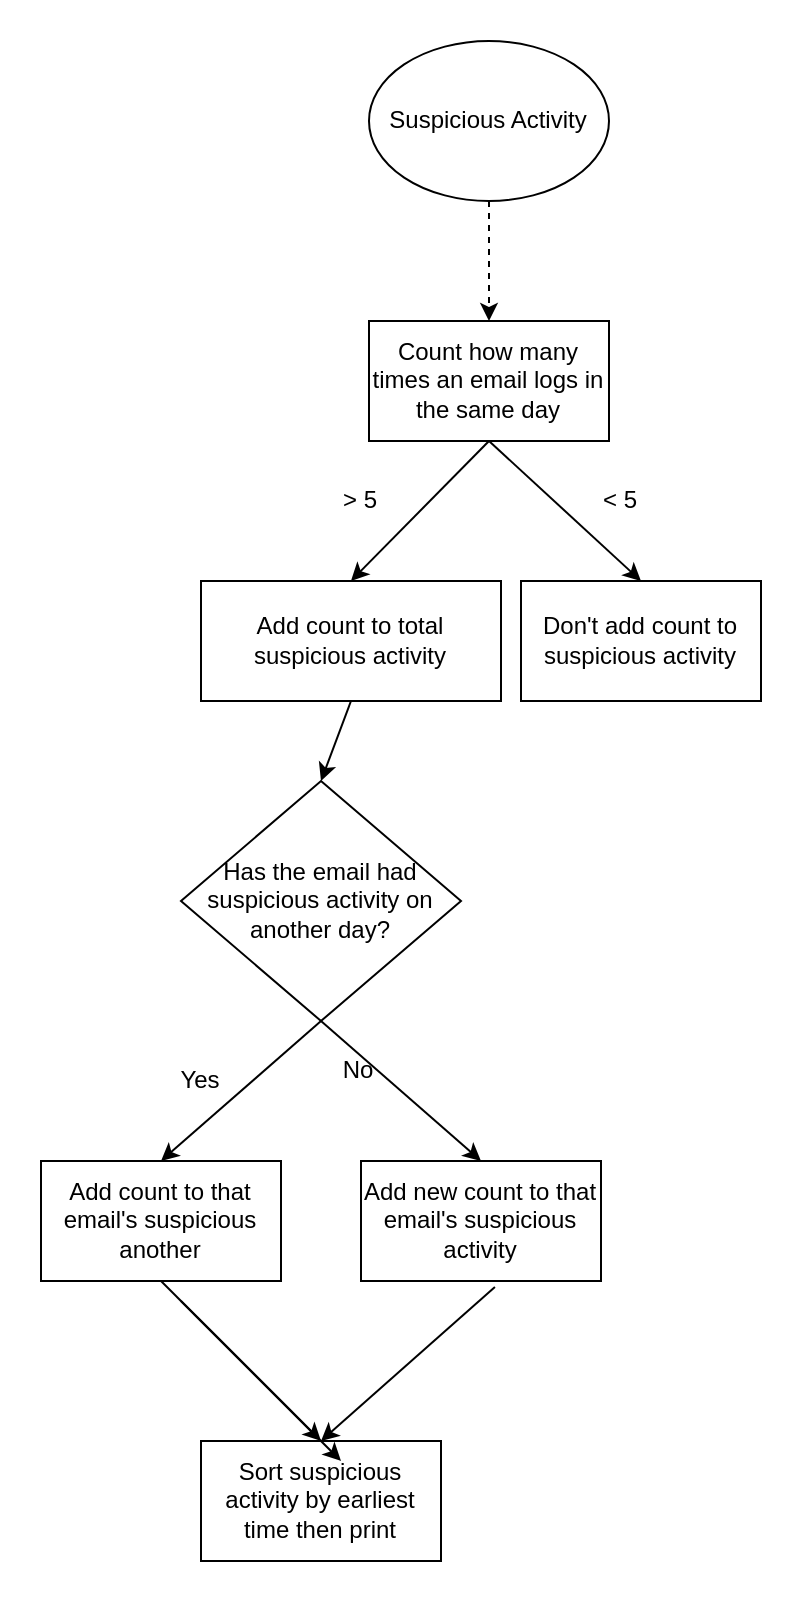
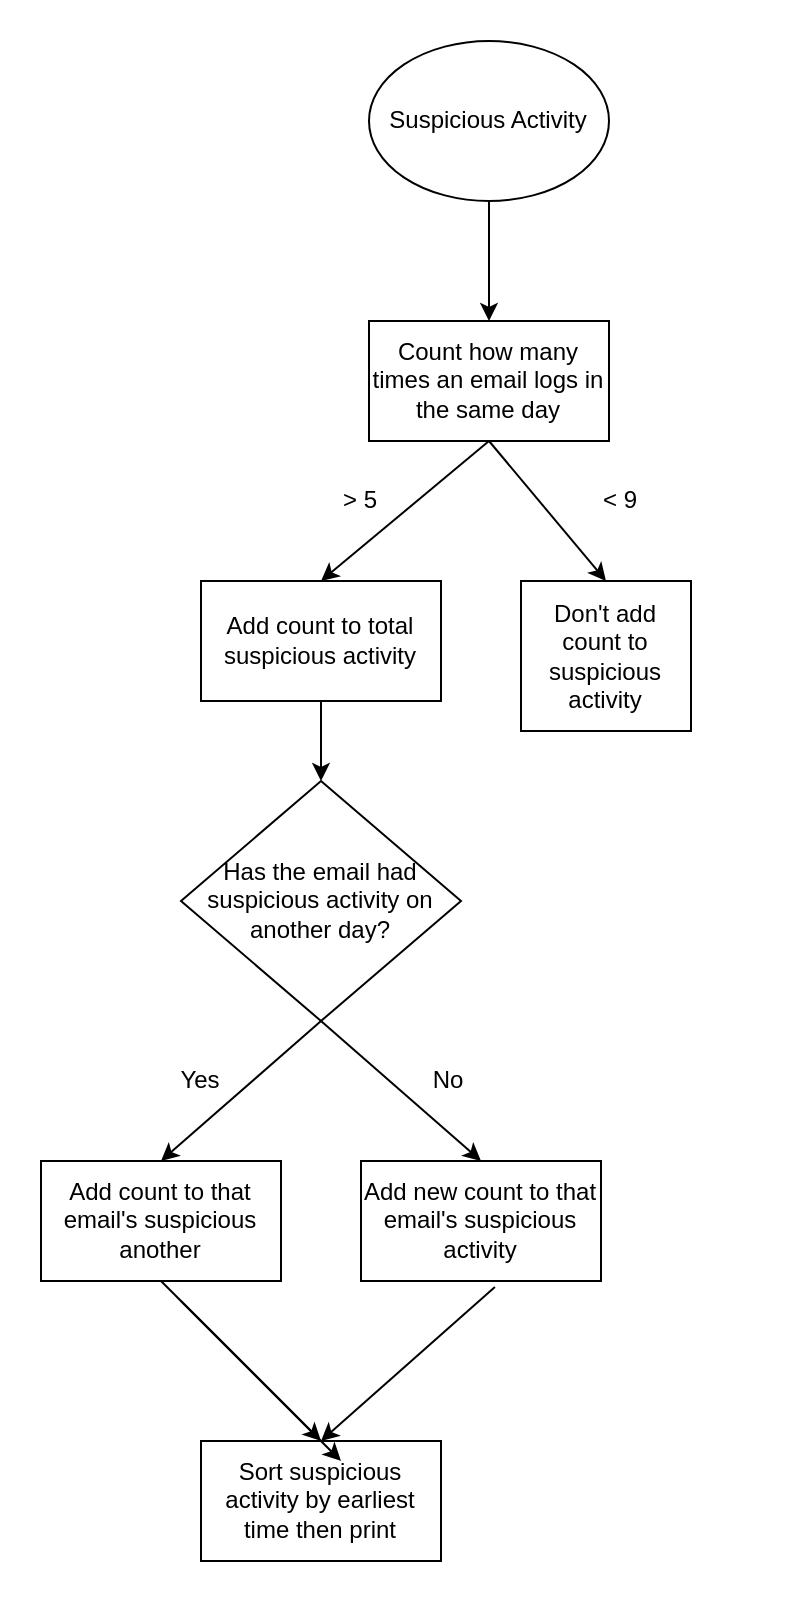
  <mxCell id="0" />
  <mxCell id="1" parent="0" />
  <mxCell id="2" value="Suspicious Activity" style="ellipse;whiteSpace=wrap;html=1;" vertex="1" parent="1"><mxGeometry x="184" y="20" width="120" height="80" as="geometry" /></mxCell>
  <mxCell id="3" value="Count how many times an email logs in the same day" style="rounded=0;whiteSpace=wrap;html=1;" vertex="1" parent="1"><mxGeometry x="184" y="160" width="120" height="60" as="geometry" /></mxCell>
- <mxCell id="4" value="" style="endArrow=classic;html=1;exitX=0.5;exitY=1;exitDx=0;exitDy=0;entryX=0.5;entryY=0;entryDx=0;entryDy=0;dashed=1;" edge="1" parent="1" source="2" target="3"><mxGeometry width="50" height="50" relative="1" as="geometry"><mxPoint x="220" y="410" as="sourcePoint" /><mxPoint x="270" y="360" as="targetPoint" /></mxGeometry></mxCell>
+ <mxCell id="4" value="" style="endArrow=classic;html=1;exitX=0.5;exitY=1;exitDx=0;exitDy=0;entryX=0.5;entryY=0;entryDx=0;entryDy=0;" edge="1" parent="1" source="2" target="3"><mxGeometry width="50" height="50" relative="1" as="geometry"><mxPoint x="220" y="410" as="sourcePoint" /><mxPoint x="270" y="360" as="targetPoint" /></mxGeometry></mxCell>
  <mxCell id="5" value="" style="endArrow=classic;html=1;exitX=0.5;exitY=1;exitDx=0;exitDy=0;entryX=0.5;entryY=0;entryDx=0;entryDy=0;" edge="1" parent="1" source="3" target="6"><mxGeometry width="50" height="50" relative="1" as="geometry"><mxPoint x="220" y="400" as="sourcePoint" /><mxPoint x="244" y="280" as="targetPoint" /></mxGeometry></mxCell>
- <mxCell id="6" value="Add count to total suspicious activity" style="rounded=0;whiteSpace=wrap;html=1;" vertex="1" parent="1"><mxGeometry x="100" y="290" width="150" height="60" as="geometry" /></mxCell>
- <mxCell id="7" value="Don't add count to suspicious activity" style="rounded=0;whiteSpace=wrap;html=1;" vertex="1" parent="1"><mxGeometry x="260" y="290" width="120" height="60" as="geometry" /></mxCell>
+ <mxCell id="6" value="Add count to total suspicious activity" style="rounded=0;whiteSpace=wrap;html=1;" vertex="1" parent="1"><mxGeometry x="100" y="290" width="120" height="60" as="geometry" /></mxCell>
+ <mxCell id="7" value="Don't add count to suspicious activity" style="rounded=0;whiteSpace=wrap;html=1;" vertex="1" parent="1"><mxGeometry x="260" y="290" width="85" height="75" as="geometry" /></mxCell>
  <mxCell id="8" value="" style="endArrow=classic;html=1;exitX=0.5;exitY=1;exitDx=0;exitDy=0;entryX=0.5;entryY=0;entryDx=0;entryDy=0;" edge="1" parent="1" source="3" target="7"><mxGeometry width="50" height="50" relative="1" as="geometry"><mxPoint x="254" y="230" as="sourcePoint" /><mxPoint x="170" y="300" as="targetPoint" /></mxGeometry></mxCell>
- <mxCell id="9" value="&amp;lt; 5" style="text;html=1;strokeColor=none;fillColor=none;align=center;verticalAlign=middle;whiteSpace=wrap;rounded=0;" vertex="1" parent="1"><mxGeometry x="290" y="240" width="40" height="20" as="geometry" /></mxCell>
+ <mxCell id="9" value="&amp;lt; 9" style="text;html=1;strokeColor=none;fillColor=none;align=center;verticalAlign=middle;whiteSpace=wrap;rounded=0;" vertex="1" parent="1"><mxGeometry x="290" y="240" width="40" height="20" as="geometry" /></mxCell>
  <mxCell id="10" value="&amp;gt; 5" style="text;html=1;strokeColor=none;fillColor=none;align=center;verticalAlign=middle;whiteSpace=wrap;rounded=0;" vertex="1" parent="1"><mxGeometry x="160" y="240" width="40" height="20" as="geometry" /></mxCell>
  <mxCell id="11" value="&lt;span&gt;Has the email had suspicious activity on another day?&lt;/span&gt;" style="rhombus;whiteSpace=wrap;html=1;" vertex="1" parent="1"><mxGeometry x="90" y="390" width="140" height="120" as="geometry" /></mxCell>
  <mxCell id="12" value="" style="endArrow=classic;html=1;exitX=0.5;exitY=1;exitDx=0;exitDy=0;entryX=0.5;entryY=0;entryDx=0;entryDy=0;" edge="1" parent="1" source="6" target="11"><mxGeometry width="50" height="50" relative="1" as="geometry"><mxPoint x="220" y="440" as="sourcePoint" /><mxPoint x="270" y="390" as="targetPoint" /></mxGeometry></mxCell>
  <mxCell id="13" value="" style="endArrow=classic;html=1;exitX=0.5;exitY=1;exitDx=0;exitDy=0;entryX=0.5;entryY=0;entryDx=0;entryDy=0;" edge="1" parent="1" source="11" target="15"><mxGeometry width="50" height="50" relative="1" as="geometry"><mxPoint x="170" y="360" as="sourcePoint" /><mxPoint x="70" y="580" as="targetPoint" /></mxGeometry></mxCell>
  <mxCell id="14" value="" style="endArrow=classic;html=1;exitX=0.5;exitY=1;exitDx=0;exitDy=0;" edge="1" parent="1" source="11"><mxGeometry width="50" height="50" relative="1" as="geometry"><mxPoint x="170" y="510" as="sourcePoint" /><mxPoint x="240" y="580" as="targetPoint" /></mxGeometry></mxCell>
  <mxCell id="15" value="Add count to that email's suspicious another" style="rounded=0;whiteSpace=wrap;html=1;" vertex="1" parent="1"><mxGeometry x="20" y="580" width="120" height="60" as="geometry" /></mxCell>
  <mxCell id="16" value="Yes" style="text;html=1;strokeColor=none;fillColor=none;align=center;verticalAlign=middle;whiteSpace=wrap;rounded=0;" vertex="1" parent="1"><mxGeometry x="80" y="530" width="40" height="20" as="geometry" /></mxCell>
- <mxCell id="17" value="No" style="text;html=1;strokeColor=none;fillColor=none;align=center;verticalAlign=middle;whiteSpace=wrap;rounded=0;" vertex="1" parent="1"><mxGeometry x="159" y="525" width="40" height="20" as="geometry" /></mxCell>
+ <mxCell id="17" value="No" style="text;html=1;strokeColor=none;fillColor=none;align=center;verticalAlign=middle;whiteSpace=wrap;rounded=0;" vertex="1" parent="1"><mxGeometry x="204" y="530" width="40" height="20" as="geometry" /></mxCell>
  <mxCell id="18" value="Add new count to that email's suspicious activity" style="rounded=0;whiteSpace=wrap;html=1;" vertex="1" parent="1"><mxGeometry x="180" y="580" width="120" height="60" as="geometry" /></mxCell>
  <mxCell id="19" value="Sort suspicious activity by earliest time then print" style="rounded=0;whiteSpace=wrap;html=1;" vertex="1" parent="1"><mxGeometry x="100" y="720" width="120" height="60" as="geometry" /></mxCell>
  <mxCell id="20" value="" style="endArrow=classic;html=1;exitX=0.5;exitY=1;exitDx=0;exitDy=0;entryX=0.5;entryY=0;entryDx=0;entryDy=0;" edge="1" parent="1" source="15" target="19"><mxGeometry width="50" height="50" relative="1" as="geometry"><mxPoint x="230" y="570" as="sourcePoint" /><mxPoint x="280" y="520" as="targetPoint" /></mxGeometry></mxCell>
  <mxCell id="21" value="" style="endArrow=classic;html=1;exitX=0.558;exitY=1.05;exitDx=0;exitDy=0;entryX=0.5;entryY=0;entryDx=0;entryDy=0;exitPerimeter=0;" edge="1" parent="1" source="18" target="19"><mxGeometry width="50" height="50" relative="1" as="geometry"><mxPoint x="90" y="650" as="sourcePoint" /><mxPoint x="90" y="720" as="targetPoint" /></mxGeometry></mxCell>
  <mxCell id="22" value="" style="endArrow=classic;html=1;exitX=0.5;exitY=1;exitDx=0;exitDy=0;entryX=0.5;entryY=0;entryDx=0;entryDy=0;" edge="1" parent="1"><mxGeometry width="50" height="50" relative="1" as="geometry"><mxPoint x="90" y="650" as="sourcePoint" /><mxPoint x="170" y="730" as="targetPoint" /></mxGeometry></mxCell>
